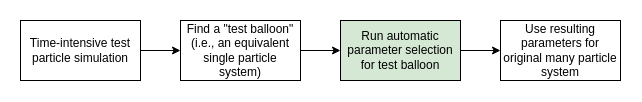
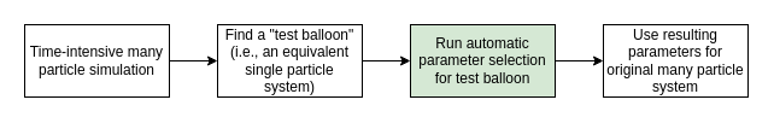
  <mxCell id="0" />
  <mxCell id="1" parent="0" />
  <mxCell id="2" style="edgeStyle=orthogonalEdgeStyle;rounded=0;orthogonalLoop=1;jettySize=auto;html=1;exitX=1;exitY=0.5;exitDx=0;exitDy=0;entryX=0;entryY=0.5;entryDx=0;entryDy=0;" edge="1" parent="1" source="3" target="5"><mxGeometry relative="1" as="geometry" /></mxCell>
- <mxCell id="3" value="Time-intensive test particle simulation" style="rounded=0;whiteSpace=wrap;html=1;" vertex="1" parent="1"><mxGeometry x="20" y="20" width="120" height="60" as="geometry" /></mxCell>
+ <mxCell id="3" value="Time-intensive many particle simulation" style="rounded=0;whiteSpace=wrap;html=1;" vertex="1" parent="1"><mxGeometry x="20" y="20" width="120" height="60" as="geometry" /></mxCell>
  <mxCell id="4" value="" style="edgeStyle=orthogonalEdgeStyle;rounded=0;orthogonalLoop=1;jettySize=auto;html=1;" edge="1" parent="1" source="5" target="7"><mxGeometry relative="1" as="geometry" /></mxCell>
  <mxCell id="5" value="Find a &quot;test balloon&quot; (i.e., an equivalent single particle system)" style="rounded=0;whiteSpace=wrap;html=1;" vertex="1" parent="1"><mxGeometry x="180" y="20" width="120" height="60" as="geometry" /></mxCell>
  <mxCell id="6" value="" style="edgeStyle=orthogonalEdgeStyle;rounded=0;orthogonalLoop=1;jettySize=auto;html=1;" edge="1" parent="1" source="7" target="8"><mxGeometry relative="1" as="geometry" /></mxCell>
  <mxCell id="7" value="Run automatic parameter selection for test balloon" style="rounded=0;whiteSpace=wrap;html=1;fillColor=#d5e8d4;" vertex="1" parent="1"><mxGeometry x="340" y="20" width="120" height="60" as="geometry" /></mxCell>
  <mxCell id="8" value="Use resulting parameters for original many particle system" style="rounded=0;whiteSpace=wrap;html=1;" vertex="1" parent="1"><mxGeometry x="500" y="20" width="120" height="60" as="geometry" /></mxCell>
